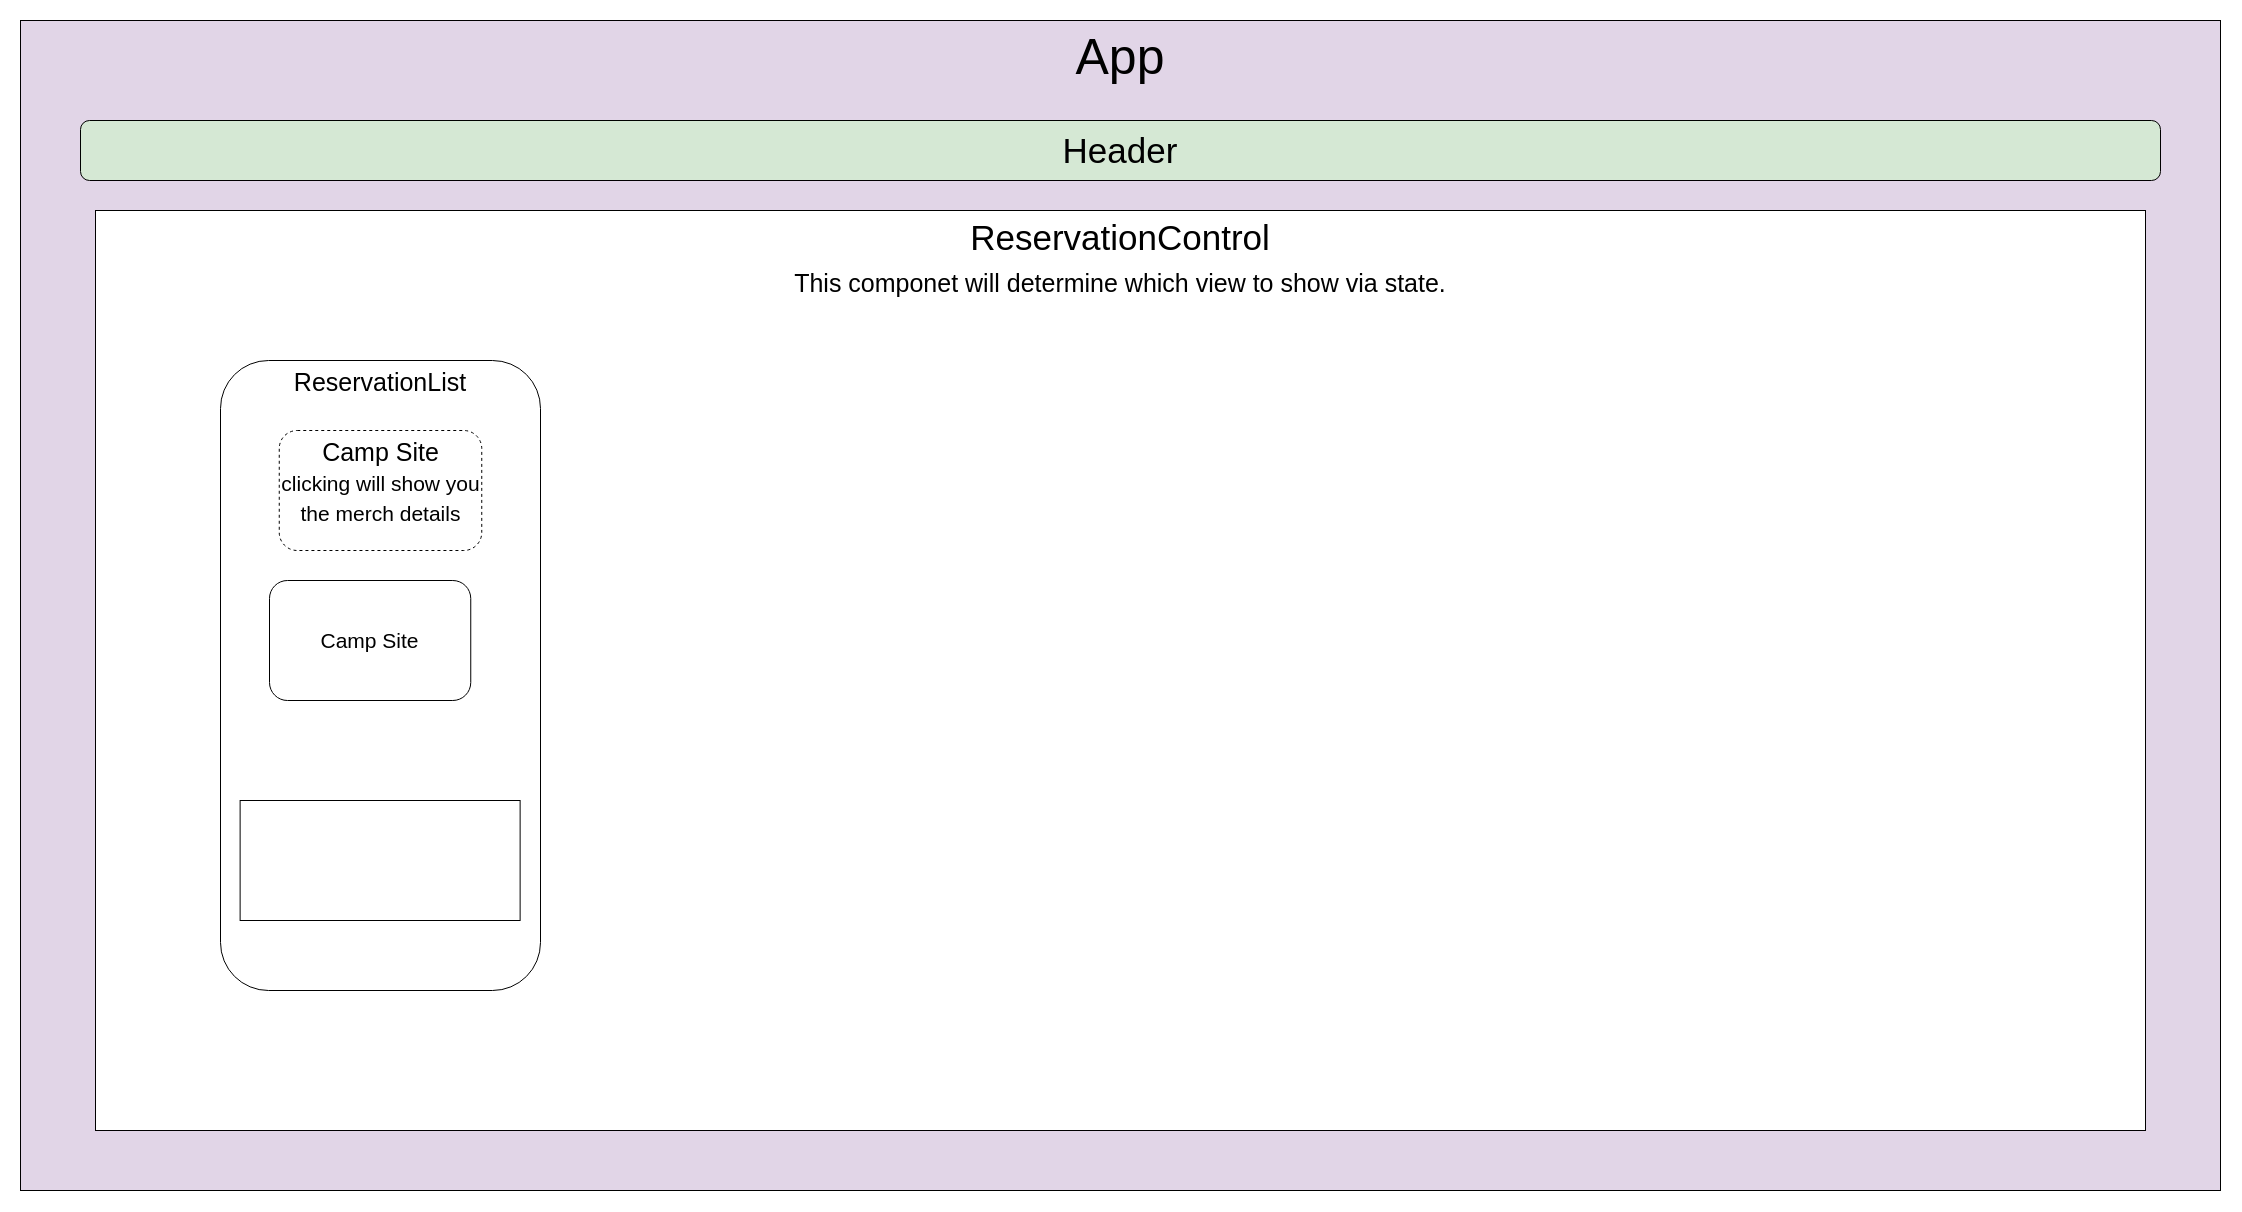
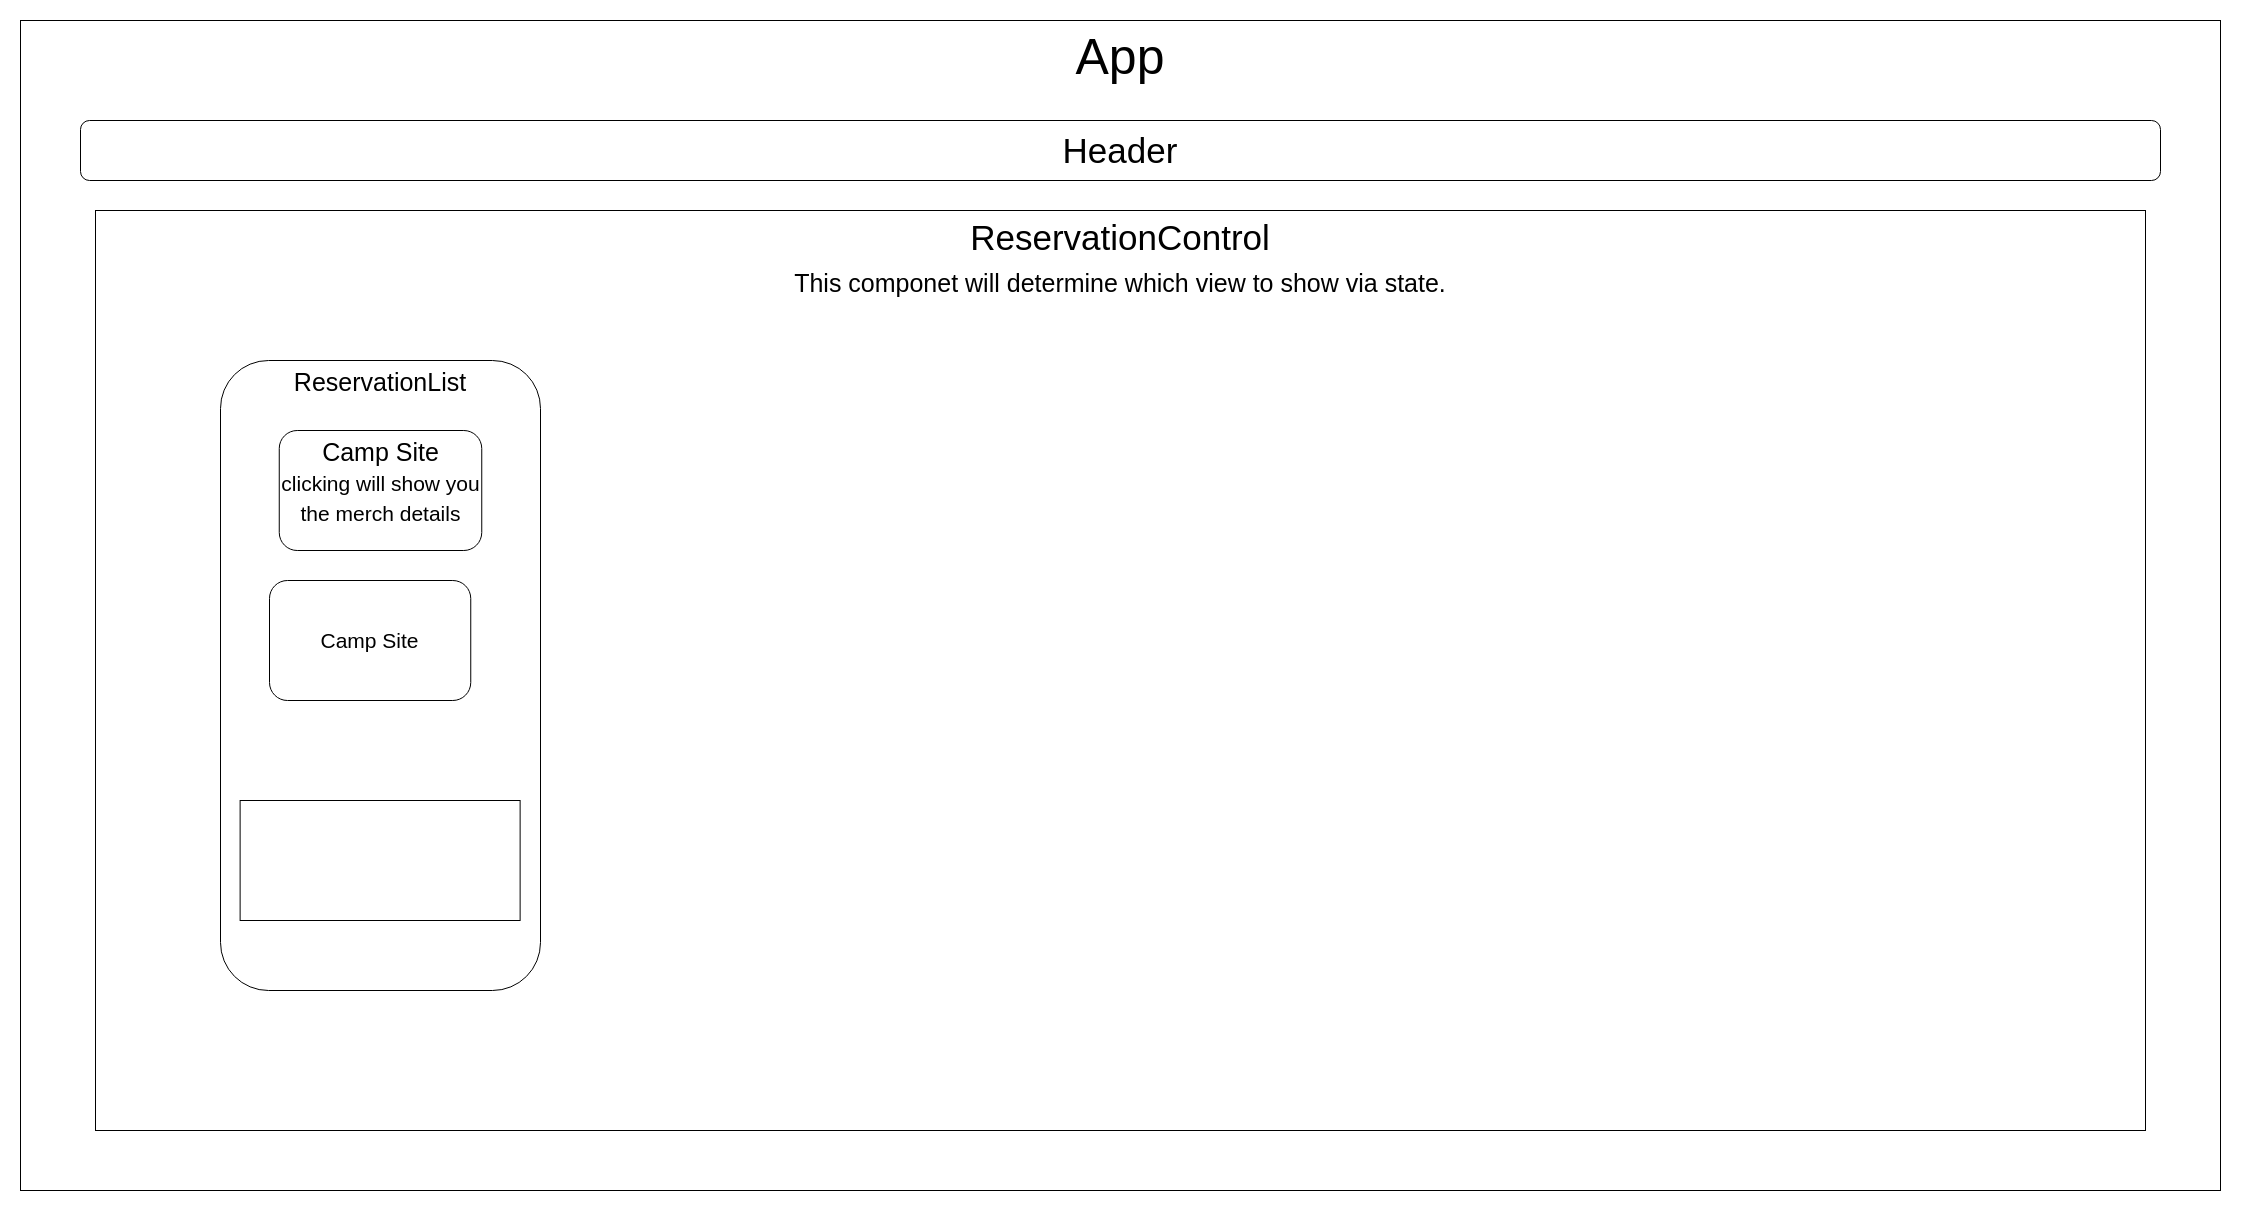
  <mxCell id="0" />
  <mxCell id="1" parent="0" />
- <mxCell id="2" value="App" style="rounded=0;whiteSpace=wrap;html=1;verticalAlign=top;fontSize=50;fillColor=#e1d5e7;" vertex="1" parent="1"><mxGeometry x="20" y="20" width="2200" height="1170" as="geometry" /></mxCell>
- <mxCell id="3" value="Header" style="rounded=1;whiteSpace=wrap;html=1;fontSize=35;fillColor=#d5e8d4;" vertex="1" parent="1"><mxGeometry x="80" y="120" width="2080" height="60" as="geometry" /></mxCell>
+ <mxCell id="2" value="App" style="rounded=0;whiteSpace=wrap;html=1;verticalAlign=top;fontSize=50;" vertex="1" parent="1"><mxGeometry x="20" y="20" width="2200" height="1170" as="geometry" /></mxCell>
+ <mxCell id="3" value="Header" style="rounded=1;whiteSpace=wrap;html=1;fontSize=35;" vertex="1" parent="1"><mxGeometry x="80" y="120" width="2080" height="60" as="geometry" /></mxCell>
  <mxCell id="4" value="ReservationControl&lt;br style=&quot;font-size: 34px&quot;&gt;&lt;span style=&quot;font-size: 25px&quot;&gt;This componet will determine which view to show via state.&lt;/span&gt;" style="rounded=0;whiteSpace=wrap;html=1;fontSize=35;verticalAlign=top;" vertex="1" parent="1"><mxGeometry x="95" y="210" width="2050" height="920" as="geometry" /></mxCell>
  <mxCell id="5" value="ReservationList" style="rounded=1;whiteSpace=wrap;html=1;fontSize=25;verticalAlign=top;" vertex="1" parent="1"><mxGeometry x="220" y="360" width="320" height="630" as="geometry" /></mxCell>
- <mxCell id="6" value="Camp Site&lt;br&gt;&lt;font style=&quot;font-size: 21px&quot;&gt;clicking will show you the merch details&lt;/font&gt;" style="rounded=1;whiteSpace=wrap;html=1;fontSize=25;verticalAlign=top;dashed=1;" vertex="1" parent="1"><mxGeometry x="278.75" y="430" width="202.5" height="120" as="geometry" /></mxCell>
+ <mxCell id="6" value="Camp Site&lt;br&gt;&lt;font style=&quot;font-size: 21px&quot;&gt;clicking will show you the merch details&lt;/font&gt;" style="rounded=1;whiteSpace=wrap;html=1;fontSize=25;verticalAlign=top;" vertex="1" parent="1"><mxGeometry x="278.75" y="430" width="202.5" height="120" as="geometry" /></mxCell>
  <mxCell id="7" value="Camp Site" style="rounded=1;whiteSpace=wrap;html=1;fontSize=21;" vertex="1" parent="1"><mxGeometry x="269" y="580" width="201.25" height="120" as="geometry" /></mxCell>
  <mxCell id="8" value="" style="rounded=0;whiteSpace=wrap;html=1;fontSize=21;verticalAlign=top;" vertex="1" parent="1"><mxGeometry x="239.62" y="800" width="280" height="120" as="geometry" /></mxCell>
